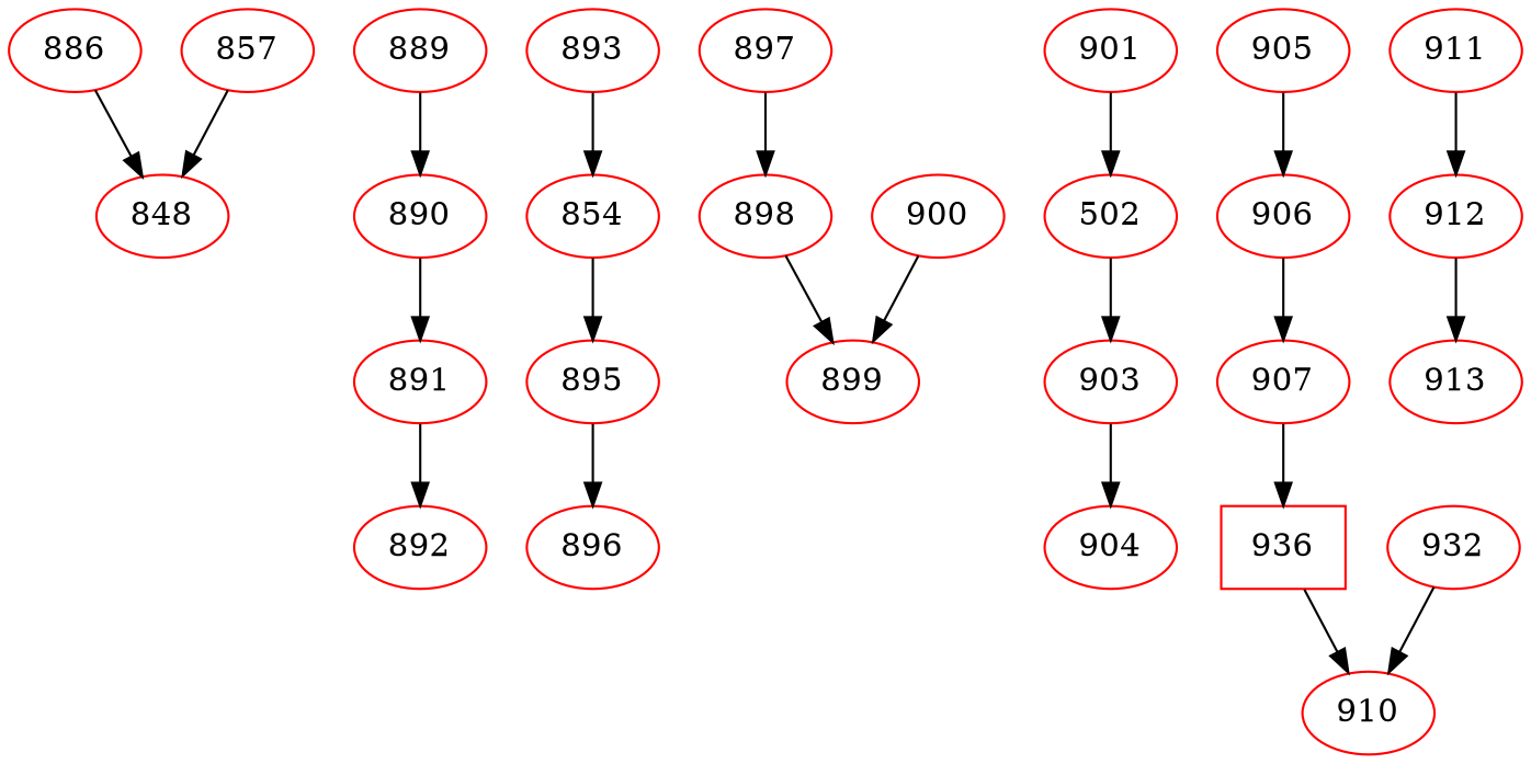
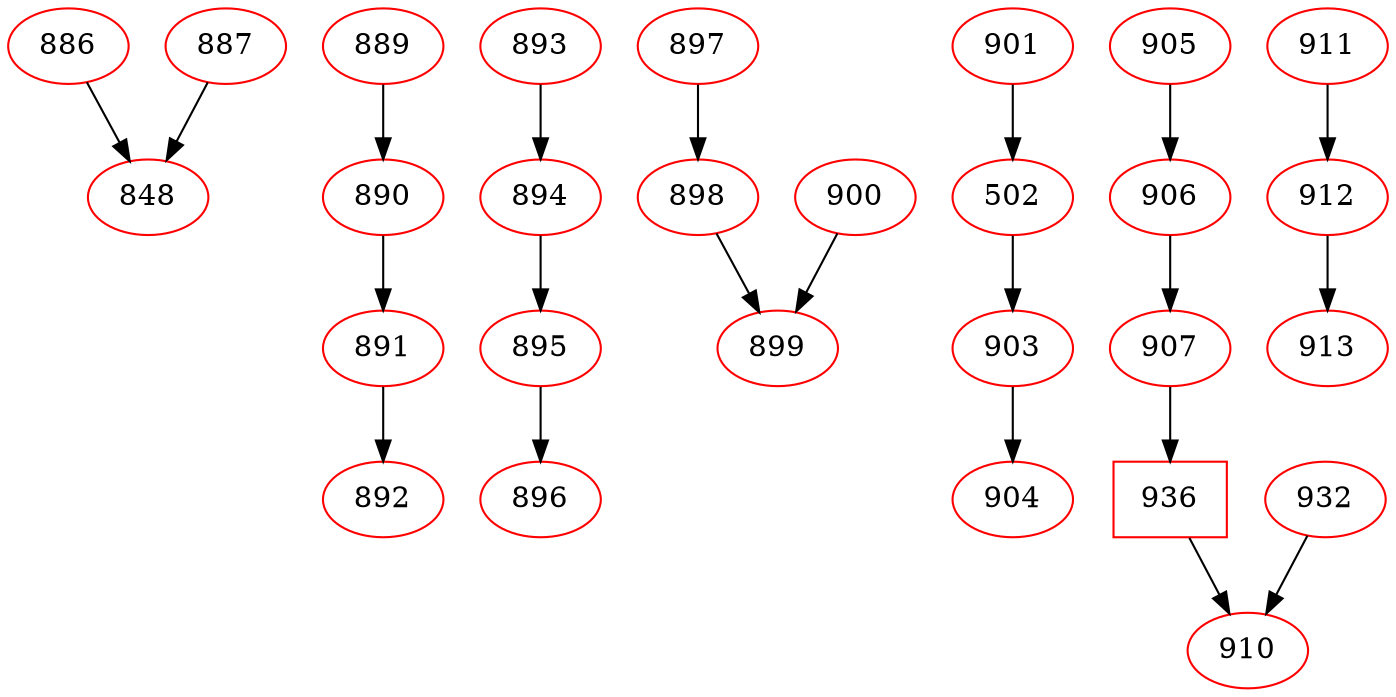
  digraph {
    node [color=red]
    n1 [label=848]
    886
-   887 [label=857]
+   887
    889
    890
    891
    892
    893
-   894 [label=854]
+   894
    895
    896
    897
    898
    899
    900
    n16 [label=502]
    901
    903
    904
    905
    906
    907
    936 [shape=box]
    910
    911
    912
    913
    n28 [label=932]
    886 -> n1
    887 -> n1
    889 -> 890
    890 -> 891
    891 -> 892
    893 -> 894
    894 -> 895
    895 -> 896
    897 -> 898
    898 -> 899
    900 -> 899
    n16 -> 903
    901 -> n16
    903 -> 904
    905 -> 906
    906 -> 907
    907 -> 936
    936 -> 910
    911 -> 912
    912 -> 913
    n28 -> 910
  }
